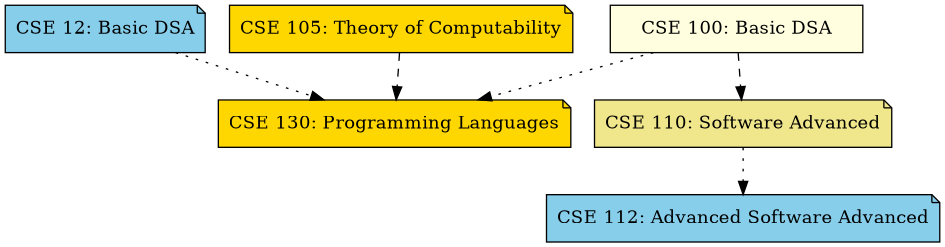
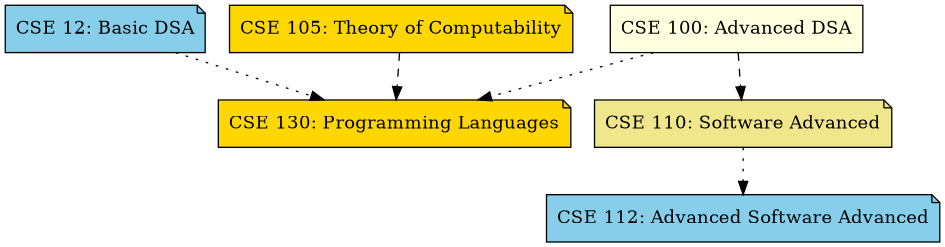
  digraph {
    node [fillcolor=gold shape=note style=filled]
    edge [style=dotted]
    "CSE 130: Programming Languages"
    "CSE 12: Basic DSA" [fillcolor=skyblue]
-   "CSE 100: Advanced DSA" [fillcolor=lightyellow shape=box label="CSE 100: Basic DSA"]
+   "CSE 100: Advanced DSA" [fillcolor=lightyellow shape=box]
    n4 [fillcolor=khaki label="CSE 110: Software Advanced"]
    n5 [fillcolor=skyblue label="CSE 112: Advanced Software Advanced"]
    "CSE 105: Theory of Computability"
    "CSE 12: Basic DSA" -> "CSE 130: Programming Languages"
    "CSE 100: Advanced DSA" -> "CSE 130: Programming Languages"
    "CSE 100: Advanced DSA" -> n4 [style=dashed]
    n4 -> n5
    "CSE 105: Theory of Computability" -> "CSE 130: Programming Languages" [style=dashed]
  }
